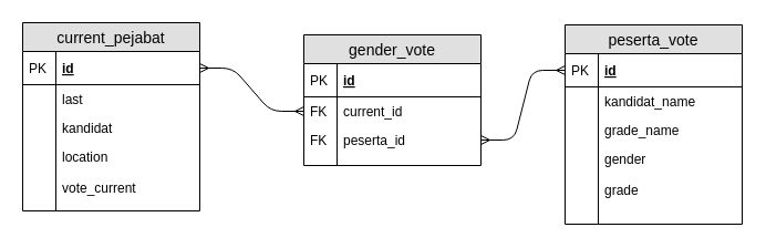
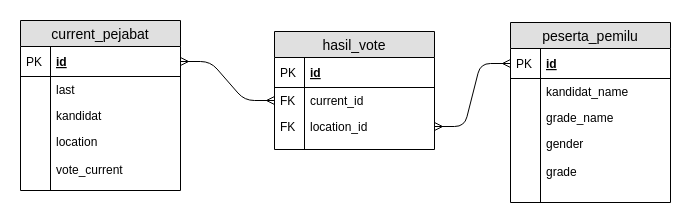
  <mxCell id="0" />
  <mxCell id="1" parent="0" />
  <mxCell id="2" value="current_pejabat" style="swimlane;fontStyle=0;childLayout=stackLayout;horizontal=1;startSize=26;fillColor=#e0e0e0;horizontalStack=0;resizeParent=1;resizeParentMax=0;resizeLast=0;collapsible=1;marginBottom=0;swimlaneFillColor=#ffffff;align=center;fontSize=14;" vertex="1" parent="1"><mxGeometry x="20" y="20" width="160" height="170" as="geometry" /></mxCell>
  <mxCell id="3" value="id" style="shape=partialRectangle;top=0;left=0;right=0;bottom=1;align=left;verticalAlign=middle;fillColor=none;spacingLeft=34;spacingRight=4;overflow=hidden;rotatable=0;points=[[0,0.5],[1,0.5]];portConstraint=eastwest;dropTarget=0;fontStyle=5;fontSize=12;" vertex="1" parent="2"><mxGeometry y="26" width="160" height="30" as="geometry" /></mxCell>
  <mxCell id="4" value="PK" style="shape=partialRectangle;top=0;left=0;bottom=0;fillColor=none;align=left;verticalAlign=middle;spacingLeft=4;spacingRight=4;overflow=hidden;rotatable=0;points=[];portConstraint=eastwest;part=1;fontSize=12;" vertex="1" connectable="0" parent="3"><mxGeometry width="30" height="30" as="geometry" /></mxCell>
  <mxCell id="5" value="last" style="shape=partialRectangle;top=0;left=0;right=0;bottom=0;align=left;verticalAlign=top;fillColor=none;spacingLeft=34;spacingRight=4;overflow=hidden;rotatable=0;points=[[0,0.5],[1,0.5]];portConstraint=eastwest;dropTarget=0;fontSize=12;" vertex="1" parent="2"><mxGeometry y="56" width="160" height="26" as="geometry" /></mxCell>
  <mxCell id="6" value="" style="shape=partialRectangle;top=0;left=0;bottom=0;fillColor=none;align=left;verticalAlign=top;spacingLeft=4;spacingRight=4;overflow=hidden;rotatable=0;points=[];portConstraint=eastwest;part=1;fontSize=12;" vertex="1" connectable="0" parent="5"><mxGeometry width="30" height="26" as="geometry" /></mxCell>
  <mxCell id="7" value="kandidat" style="shape=partialRectangle;top=0;left=0;right=0;bottom=0;align=left;verticalAlign=top;fillColor=none;spacingLeft=34;spacingRight=4;overflow=hidden;rotatable=0;points=[[0,0.5],[1,0.5]];portConstraint=eastwest;dropTarget=0;fontSize=12;" vertex="1" parent="2"><mxGeometry y="82" width="160" height="26" as="geometry" /></mxCell>
  <mxCell id="8" value="" style="shape=partialRectangle;top=0;left=0;bottom=0;fillColor=none;align=left;verticalAlign=top;spacingLeft=4;spacingRight=4;overflow=hidden;rotatable=0;points=[];portConstraint=eastwest;part=1;fontSize=12;" vertex="1" connectable="0" parent="7"><mxGeometry width="30" height="26" as="geometry" /></mxCell>
  <mxCell id="9" value="location&#10;&#10;vote_current" style="shape=partialRectangle;top=0;left=0;right=0;bottom=0;align=left;verticalAlign=top;fillColor=none;spacingLeft=34;spacingRight=4;overflow=hidden;rotatable=0;points=[[0,0.5],[1,0.5]];portConstraint=eastwest;dropTarget=0;fontSize=12;" vertex="1" parent="2"><mxGeometry y="108" width="160" height="52" as="geometry" /></mxCell>
  <mxCell id="10" value="" style="shape=partialRectangle;top=0;left=0;bottom=0;fillColor=none;align=left;verticalAlign=top;spacingLeft=4;spacingRight=4;overflow=hidden;rotatable=0;points=[];portConstraint=eastwest;part=1;fontSize=12;" vertex="1" connectable="0" parent="9"><mxGeometry width="30" height="52" as="geometry" /></mxCell>
  <mxCell id="11" value="" style="shape=partialRectangle;top=0;left=0;right=0;bottom=0;align=left;verticalAlign=top;fillColor=none;spacingLeft=34;spacingRight=4;overflow=hidden;rotatable=0;points=[[0,0.5],[1,0.5]];portConstraint=eastwest;dropTarget=0;fontSize=12;" vertex="1" parent="2"><mxGeometry y="160" width="160" height="10" as="geometry" /></mxCell>
  <mxCell id="12" value="" style="shape=partialRectangle;top=0;left=0;bottom=0;fillColor=none;align=left;verticalAlign=top;spacingLeft=4;spacingRight=4;overflow=hidden;rotatable=0;points=[];portConstraint=eastwest;part=1;fontSize=12;" vertex="1" connectable="0" parent="11"><mxGeometry width="30" height="10" as="geometry" /></mxCell>
- <mxCell id="13" value="gender_vote" style="swimlane;fontStyle=0;childLayout=stackLayout;horizontal=1;startSize=26;fillColor=#e0e0e0;horizontalStack=0;resizeParent=1;resizeParentMax=0;resizeLast=0;collapsible=1;marginBottom=0;swimlaneFillColor=#ffffff;align=center;fontSize=14;" vertex="1" parent="1"><mxGeometry x="274" y="31" width="160" height="118" as="geometry" /></mxCell>
+ <mxCell id="13" value="hasil_vote" style="swimlane;fontStyle=0;childLayout=stackLayout;horizontal=1;startSize=26;fillColor=#e0e0e0;horizontalStack=0;resizeParent=1;resizeParentMax=0;resizeLast=0;collapsible=1;marginBottom=0;swimlaneFillColor=#ffffff;align=center;fontSize=14;" vertex="1" parent="1"><mxGeometry x="274" y="31" width="160" height="118" as="geometry" /></mxCell>
  <mxCell id="14" value="id" style="shape=partialRectangle;top=0;left=0;right=0;bottom=1;align=left;verticalAlign=middle;fillColor=none;spacingLeft=34;spacingRight=4;overflow=hidden;rotatable=0;points=[[0,0.5],[1,0.5]];portConstraint=eastwest;dropTarget=0;fontStyle=5;fontSize=12;" vertex="1" parent="13"><mxGeometry y="26" width="160" height="30" as="geometry" /></mxCell>
  <mxCell id="15" value="PK" style="shape=partialRectangle;top=0;left=0;bottom=0;fillColor=none;align=left;verticalAlign=middle;spacingLeft=4;spacingRight=4;overflow=hidden;rotatable=0;points=[];portConstraint=eastwest;part=1;fontSize=12;" vertex="1" connectable="0" parent="14"><mxGeometry width="30" height="30" as="geometry" /></mxCell>
  <mxCell id="16" value="current_id" style="shape=partialRectangle;top=0;left=0;right=0;bottom=0;align=left;verticalAlign=top;fillColor=none;spacingLeft=34;spacingRight=4;overflow=hidden;rotatable=0;points=[[0,0.5],[1,0.5]];portConstraint=eastwest;dropTarget=0;fontSize=12;" vertex="1" parent="13"><mxGeometry y="56" width="160" height="26" as="geometry" /></mxCell>
  <mxCell id="17" value="FK" style="shape=partialRectangle;top=0;left=0;bottom=0;fillColor=none;align=left;verticalAlign=top;spacingLeft=4;spacingRight=4;overflow=hidden;rotatable=0;points=[];portConstraint=eastwest;part=1;fontSize=12;" vertex="1" connectable="0" parent="16"><mxGeometry width="30" height="26" as="geometry" /></mxCell>
- <mxCell id="18" value="peserta_id" style="shape=partialRectangle;top=0;left=0;right=0;bottom=0;align=left;verticalAlign=top;fillColor=none;spacingLeft=34;spacingRight=4;overflow=hidden;rotatable=0;points=[[0,0.5],[1,0.5]];portConstraint=eastwest;dropTarget=0;fontSize=12;" vertex="1" parent="13"><mxGeometry y="82" width="160" height="26" as="geometry" /></mxCell>
+ <mxCell id="18" value="location_id" style="shape=partialRectangle;top=0;left=0;right=0;bottom=0;align=left;verticalAlign=top;fillColor=none;spacingLeft=34;spacingRight=4;overflow=hidden;rotatable=0;points=[[0,0.5],[1,0.5]];portConstraint=eastwest;dropTarget=0;fontSize=12;" vertex="1" parent="13"><mxGeometry y="82" width="160" height="26" as="geometry" /></mxCell>
  <mxCell id="19" value="FK" style="shape=partialRectangle;top=0;left=0;bottom=0;fillColor=none;align=left;verticalAlign=top;spacingLeft=4;spacingRight=4;overflow=hidden;rotatable=0;points=[];portConstraint=eastwest;part=1;fontSize=12;" vertex="1" connectable="0" parent="18"><mxGeometry width="30" height="26" as="geometry" /></mxCell>
  <mxCell id="20" value="" style="shape=partialRectangle;top=0;left=0;right=0;bottom=0;align=left;verticalAlign=top;fillColor=none;spacingLeft=34;spacingRight=4;overflow=hidden;rotatable=0;points=[[0,0.5],[1,0.5]];portConstraint=eastwest;dropTarget=0;fontSize=12;" vertex="1" parent="13"><mxGeometry y="108" width="160" height="10" as="geometry" /></mxCell>
  <mxCell id="21" value="" style="shape=partialRectangle;top=0;left=0;bottom=0;fillColor=none;align=left;verticalAlign=top;spacingLeft=4;spacingRight=4;overflow=hidden;rotatable=0;points=[];portConstraint=eastwest;part=1;fontSize=12;" vertex="1" connectable="0" parent="20"><mxGeometry width="30" height="10" as="geometry" /></mxCell>
- <mxCell id="22" value="peserta_vote" style="swimlane;fontStyle=0;childLayout=stackLayout;horizontal=1;startSize=26;fillColor=#e0e0e0;horizontalStack=0;resizeParent=1;resizeParentMax=0;resizeLast=0;collapsible=1;marginBottom=0;swimlaneFillColor=#ffffff;align=center;fontSize=14;" vertex="1" parent="1"><mxGeometry x="510" y="22" width="160" height="180" as="geometry" /></mxCell>
+ <mxCell id="22" value="peserta_pemilu" style="swimlane;fontStyle=0;childLayout=stackLayout;horizontal=1;startSize=26;fillColor=#e0e0e0;horizontalStack=0;resizeParent=1;resizeParentMax=0;resizeLast=0;collapsible=1;marginBottom=0;swimlaneFillColor=#ffffff;align=center;fontSize=14;" vertex="1" parent="1"><mxGeometry x="510" y="22" width="160" height="180" as="geometry" /></mxCell>
  <mxCell id="23" value="id" style="shape=partialRectangle;top=0;left=0;right=0;bottom=1;align=left;verticalAlign=middle;fillColor=none;spacingLeft=34;spacingRight=4;overflow=hidden;rotatable=0;points=[[0,0.5],[1,0.5]];portConstraint=eastwest;dropTarget=0;fontStyle=5;fontSize=12;" vertex="1" parent="22"><mxGeometry y="26" width="160" height="30" as="geometry" /></mxCell>
  <mxCell id="24" value="PK" style="shape=partialRectangle;top=0;left=0;bottom=0;fillColor=none;align=left;verticalAlign=middle;spacingLeft=4;spacingRight=4;overflow=hidden;rotatable=0;points=[];portConstraint=eastwest;part=1;fontSize=12;" vertex="1" connectable="0" parent="23"><mxGeometry width="30" height="30" as="geometry" /></mxCell>
  <mxCell id="25" value="kandidat_name" style="shape=partialRectangle;top=0;left=0;right=0;bottom=0;align=left;verticalAlign=top;fillColor=none;spacingLeft=34;spacingRight=4;overflow=hidden;rotatable=0;points=[[0,0.5],[1,0.5]];portConstraint=eastwest;dropTarget=0;fontSize=12;" vertex="1" parent="22"><mxGeometry y="56" width="160" height="26" as="geometry" /></mxCell>
  <mxCell id="26" value="" style="shape=partialRectangle;top=0;left=0;bottom=0;fillColor=none;align=left;verticalAlign=top;spacingLeft=4;spacingRight=4;overflow=hidden;rotatable=0;points=[];portConstraint=eastwest;part=1;fontSize=12;" vertex="1" connectable="0" parent="25"><mxGeometry width="30" height="26" as="geometry" /></mxCell>
  <mxCell id="27" value="grade_name" style="shape=partialRectangle;top=0;left=0;right=0;bottom=0;align=left;verticalAlign=top;fillColor=none;spacingLeft=34;spacingRight=4;overflow=hidden;rotatable=0;points=[[0,0.5],[1,0.5]];portConstraint=eastwest;dropTarget=0;fontSize=12;" vertex="1" parent="22"><mxGeometry y="82" width="160" height="26" as="geometry" /></mxCell>
  <mxCell id="28" value="" style="shape=partialRectangle;top=0;left=0;bottom=0;fillColor=none;align=left;verticalAlign=top;spacingLeft=4;spacingRight=4;overflow=hidden;rotatable=0;points=[];portConstraint=eastwest;part=1;fontSize=12;" vertex="1" connectable="0" parent="27"><mxGeometry width="30" height="26" as="geometry" /></mxCell>
  <mxCell id="29" value="gender&#10;&#10;grade" style="shape=partialRectangle;top=0;left=0;right=0;bottom=0;align=left;verticalAlign=top;fillColor=none;spacingLeft=34;spacingRight=4;overflow=hidden;rotatable=0;points=[[0,0.5],[1,0.5]];portConstraint=eastwest;dropTarget=0;fontSize=12;" vertex="1" parent="22"><mxGeometry y="108" width="160" height="52" as="geometry" /></mxCell>
  <mxCell id="30" value="" style="shape=partialRectangle;top=0;left=0;bottom=0;fillColor=none;align=left;verticalAlign=top;spacingLeft=4;spacingRight=4;overflow=hidden;rotatable=0;points=[];portConstraint=eastwest;part=1;fontSize=12;" vertex="1" connectable="0" parent="29"><mxGeometry width="30" height="52" as="geometry" /></mxCell>
  <mxCell id="31" value="" style="shape=partialRectangle;top=0;left=0;right=0;bottom=0;align=left;verticalAlign=top;fillColor=none;spacingLeft=34;spacingRight=4;overflow=hidden;rotatable=0;points=[[0,0.5],[1,0.5]];portConstraint=eastwest;dropTarget=0;fontSize=12;" vertex="1" parent="22"><mxGeometry y="160" width="160" height="20" as="geometry" /></mxCell>
  <mxCell id="32" value="" style="shape=partialRectangle;top=0;left=0;bottom=0;fillColor=none;align=left;verticalAlign=top;spacingLeft=4;spacingRight=4;overflow=hidden;rotatable=0;points=[];portConstraint=eastwest;part=1;fontSize=12;" vertex="1" connectable="0" parent="31"><mxGeometry width="30" height="20" as="geometry" /></mxCell>
  <mxCell id="33" value="" style="edgeStyle=entityRelationEdgeStyle;fontSize=12;html=1;endArrow=ERmany;startArrow=ERmany;strokeColor=#000000;entryX=0;entryY=0.5;entryDx=0;entryDy=0;exitX=1;exitY=0.5;exitDx=0;exitDy=0;" edge="1" parent="1" source="3" target="16"><mxGeometry width="100" height="100" relative="1" as="geometry"><mxPoint x="20" y="320" as="sourcePoint" /><mxPoint x="210" y="180" as="targetPoint" /></mxGeometry></mxCell>
  <mxCell id="34" value="" style="edgeStyle=entityRelationEdgeStyle;fontSize=12;html=1;endArrow=ERmany;startArrow=ERmany;strokeColor=#000000;entryX=0;entryY=0.5;entryDx=0;entryDy=0;exitX=1;exitY=0.5;exitDx=0;exitDy=0;" edge="1" parent="1" source="18" target="23"><mxGeometry width="100" height="100" relative="1" as="geometry"><mxPoint x="20" y="320" as="sourcePoint" /><mxPoint x="120" y="220" as="targetPoint" /></mxGeometry></mxCell>
